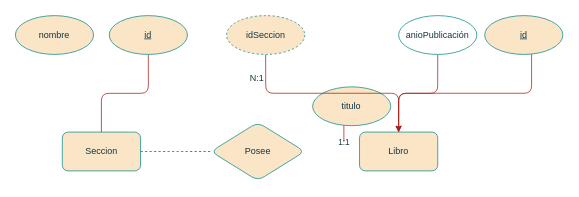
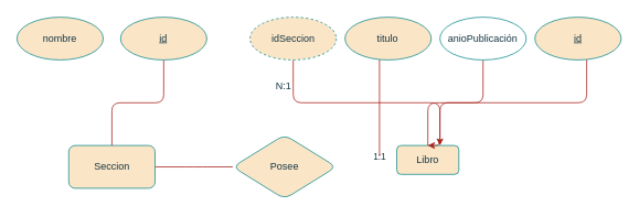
  <mxCell id="0" />
  <mxCell id="1" parent="0" />
  <mxCell id="2" value="" style="group;rounded=0;glass=0;shadow=0;strokeColor=none;" vertex="1" connectable="0" parent="1"><mxGeometry x="20" y="20" width="730" height="220" as="geometry" /></mxCell>
- <mxCell id="3" style="edgeStyle=orthogonalEdgeStyle;rounded=1;orthogonalLoop=1;jettySize=auto;html=1;entryX=0;entryY=0.5;entryDx=0;entryDy=0;endArrow=none;startFill=0;labelBackgroundColor=none;fontColor=default;startArrow=none;strokeColor=#A8201A;dashed=1;" parent="2" source="4" target="6" edge="1"><mxGeometry relative="1" as="geometry" /></mxCell>
+ <mxCell id="3" style="edgeStyle=orthogonalEdgeStyle;rounded=1;orthogonalLoop=1;jettySize=auto;html=1;entryX=0;entryY=0.5;entryDx=0;entryDy=0;endArrow=none;startFill=0;labelBackgroundColor=none;fontColor=default;startArrow=none;strokeColor=#A8201A;" parent="2" source="4" target="6" edge="1"><mxGeometry relative="1" as="geometry" /></mxCell>
  <mxCell id="4" value="Seccion" style="whiteSpace=wrap;html=1;align=center;labelBackgroundColor=none;rounded=1;fillColor=#FAE5C7;strokeColor=#0F8B8D;fontColor=#143642;" parent="2" vertex="1"><mxGeometry x="62.571" y="155.294" width="104.286" height="51.765" as="geometry" /></mxCell>
- <mxCell id="5" value="Libro" style="whiteSpace=wrap;html=1;align=center;labelBackgroundColor=none;rounded=1;fillColor=#FAE5C7;strokeColor=#0F8B8D;fontColor=#143642;" parent="2" vertex="1"><mxGeometry x="458.857" y="155.294" width="104.286" height="51.765" as="geometry" /></mxCell>
+ <mxCell id="5" value="Libro" style="whiteSpace=wrap;html=1;align=center;labelBackgroundColor=none;rounded=1;fillColor=#FAE5C7;strokeColor=#0F8B8D;fontColor=#143642;" parent="2" vertex="1"><mxGeometry x="458.857" y="155.294" width="75" height="35" as="geometry" /></mxCell>
  <mxCell id="6" value="Posee" style="shape=rhombus;perimeter=rhombusPerimeter;whiteSpace=wrap;html=1;align=center;labelBackgroundColor=none;rounded=1;fillColor=#FAE5C7;strokeColor=#0F8B8D;fontColor=#143642;" parent="2" vertex="1"><mxGeometry x="260.714" y="142.353" width="125.143" height="77.647" as="geometry" /></mxCell>
  <mxCell id="7" style="edgeStyle=orthogonalEdgeStyle;rounded=1;orthogonalLoop=1;jettySize=auto;html=1;endArrow=none;startFill=0;labelBackgroundColor=none;fontColor=default;strokeColor=#A8201A;" parent="2" source="8" target="19" edge="1"><mxGeometry relative="1" as="geometry" /></mxCell>
- <mxCell id="8" value="titulo" style="ellipse;whiteSpace=wrap;html=1;align=center;labelBackgroundColor=none;rounded=1;fillColor=#FAE5C7;strokeColor=#0F8B8D;fontColor=#143642;" parent="2" vertex="1"><mxGeometry x="396.286" y="95" width="104.286" height="51.765" as="geometry" /></mxCell>
+ <mxCell id="8" value="titulo" style="ellipse;whiteSpace=wrap;html=1;align=center;labelBackgroundColor=none;rounded=1;fillColor=#FAE5C7;strokeColor=#0F8B8D;fontColor=#143642;" parent="2" vertex="1"><mxGeometry x="396.286" width="104.286" height="51.765" as="geometry" /></mxCell>
  <mxCell id="9" style="edgeStyle=orthogonalEdgeStyle;rounded=1;orthogonalLoop=1;jettySize=auto;html=1;endArrow=none;startFill=0;exitX=0.5;exitY=1;exitDx=0;exitDy=0;labelBackgroundColor=none;fontColor=default;strokeColor=#A8201A;" parent="2" source="11" target="5" edge="1"><mxGeometry relative="1" as="geometry"><mxPoint x="573.571" y="64.706" as="sourcePoint" /></mxGeometry></mxCell>
  <mxCell id="10" value="nombre" style="ellipse;whiteSpace=wrap;html=1;align=center;labelBackgroundColor=none;rounded=1;fillColor=#FAE5C7;strokeColor=#0F8B8D;fontColor=#143642;" parent="2" vertex="1"><mxGeometry width="104.286" height="51.765" as="geometry" /></mxCell>
  <mxCell id="11" value="&lt;div&gt;anioPublicación&lt;/div&gt;" style="ellipse;whiteSpace=wrap;html=1;align=center;labelBackgroundColor=none;rounded=1;fillColor=#ffffff;strokeColor=#0F8B8D;fontColor=#143642;" parent="2" vertex="1"><mxGeometry x="511" width="104.286" height="51.765" as="geometry" /></mxCell>
  <mxCell id="12" style="edgeStyle=orthogonalEdgeStyle;rounded=1;orthogonalLoop=1;jettySize=auto;html=1;fontColor=default;labelBackgroundColor=none;strokeColor=#A8201A;" parent="2" source="13" edge="1"><mxGeometry relative="1" as="geometry"><mxPoint x="511" y="155.294" as="targetPoint" /><Array as="points"><mxPoint x="333.714" y="103.529" /><mxPoint x="511" y="103.529" /></Array></mxGeometry></mxCell>
  <mxCell id="13" value="idSeccion" style="ellipse;whiteSpace=wrap;html=1;align=center;dashed=1;labelBackgroundColor=none;rounded=1;fillColor=#FAE5C7;strokeColor=#0F8B8D;fontColor=#143642;" parent="2" vertex="1"><mxGeometry x="281.571" width="104.286" height="51.765" as="geometry" /></mxCell>
  <mxCell id="14" style="edgeStyle=orthogonalEdgeStyle;rounded=1;orthogonalLoop=1;jettySize=auto;html=1;entryX=0.5;entryY=0;entryDx=0;entryDy=0;fontColor=default;endArrow=none;startFill=0;labelBackgroundColor=none;strokeColor=#A8201A;" parent="2" source="15" target="4" edge="1"><mxGeometry relative="1" as="geometry" /></mxCell>
  <mxCell id="15" value="id" style="ellipse;whiteSpace=wrap;html=1;align=center;fontStyle=4;rounded=1;labelBackgroundColor=none;fillColor=#FAE5C7;strokeColor=#0F8B8D;fontColor=#143642;" parent="2" vertex="1"><mxGeometry x="125.143" width="104.286" height="51.765" as="geometry" /></mxCell>
  <mxCell id="16" value="N:1" style="text;html=1;align=center;verticalAlign=middle;resizable=0;points=[];autosize=1;strokeColor=none;fillColor=none;labelBackgroundColor=none;fontColor=#143642;" parent="2" vertex="1"><mxGeometry x="302.429" y="68.529" width="40" height="30" as="geometry" /></mxCell>
  <mxCell id="17" style="edgeStyle=orthogonalEdgeStyle;rounded=1;orthogonalLoop=1;jettySize=auto;html=1;entryX=0.5;entryY=0;entryDx=0;entryDy=0;fontColor=default;labelBackgroundColor=none;strokeColor=#A8201A;" parent="2" source="18" target="5" edge="1"><mxGeometry relative="1" as="geometry"><Array as="points"><mxPoint x="688.286" y="103.529" /><mxPoint x="511" y="103.529" /></Array></mxGeometry></mxCell>
  <mxCell id="18" value="id" style="ellipse;whiteSpace=wrap;html=1;align=center;fontStyle=4;rounded=1;labelBackgroundColor=none;fillColor=#FAE5C7;strokeColor=#0F8B8D;fontColor=#143642;" parent="2" vertex="1"><mxGeometry x="625.714" width="104.286" height="51.765" as="geometry" /></mxCell>
  <mxCell id="19" value="&lt;div&gt;1:1&lt;/div&gt;" style="edgeLabel;html=1;align=center;verticalAlign=middle;resizable=0;points=[];labelBackgroundColor=none;rounded=1;fontColor=#143642;" vertex="1" connectable="0" parent="2"><mxGeometry x="437.996" y="168.235" as="geometry" /></mxCell>
